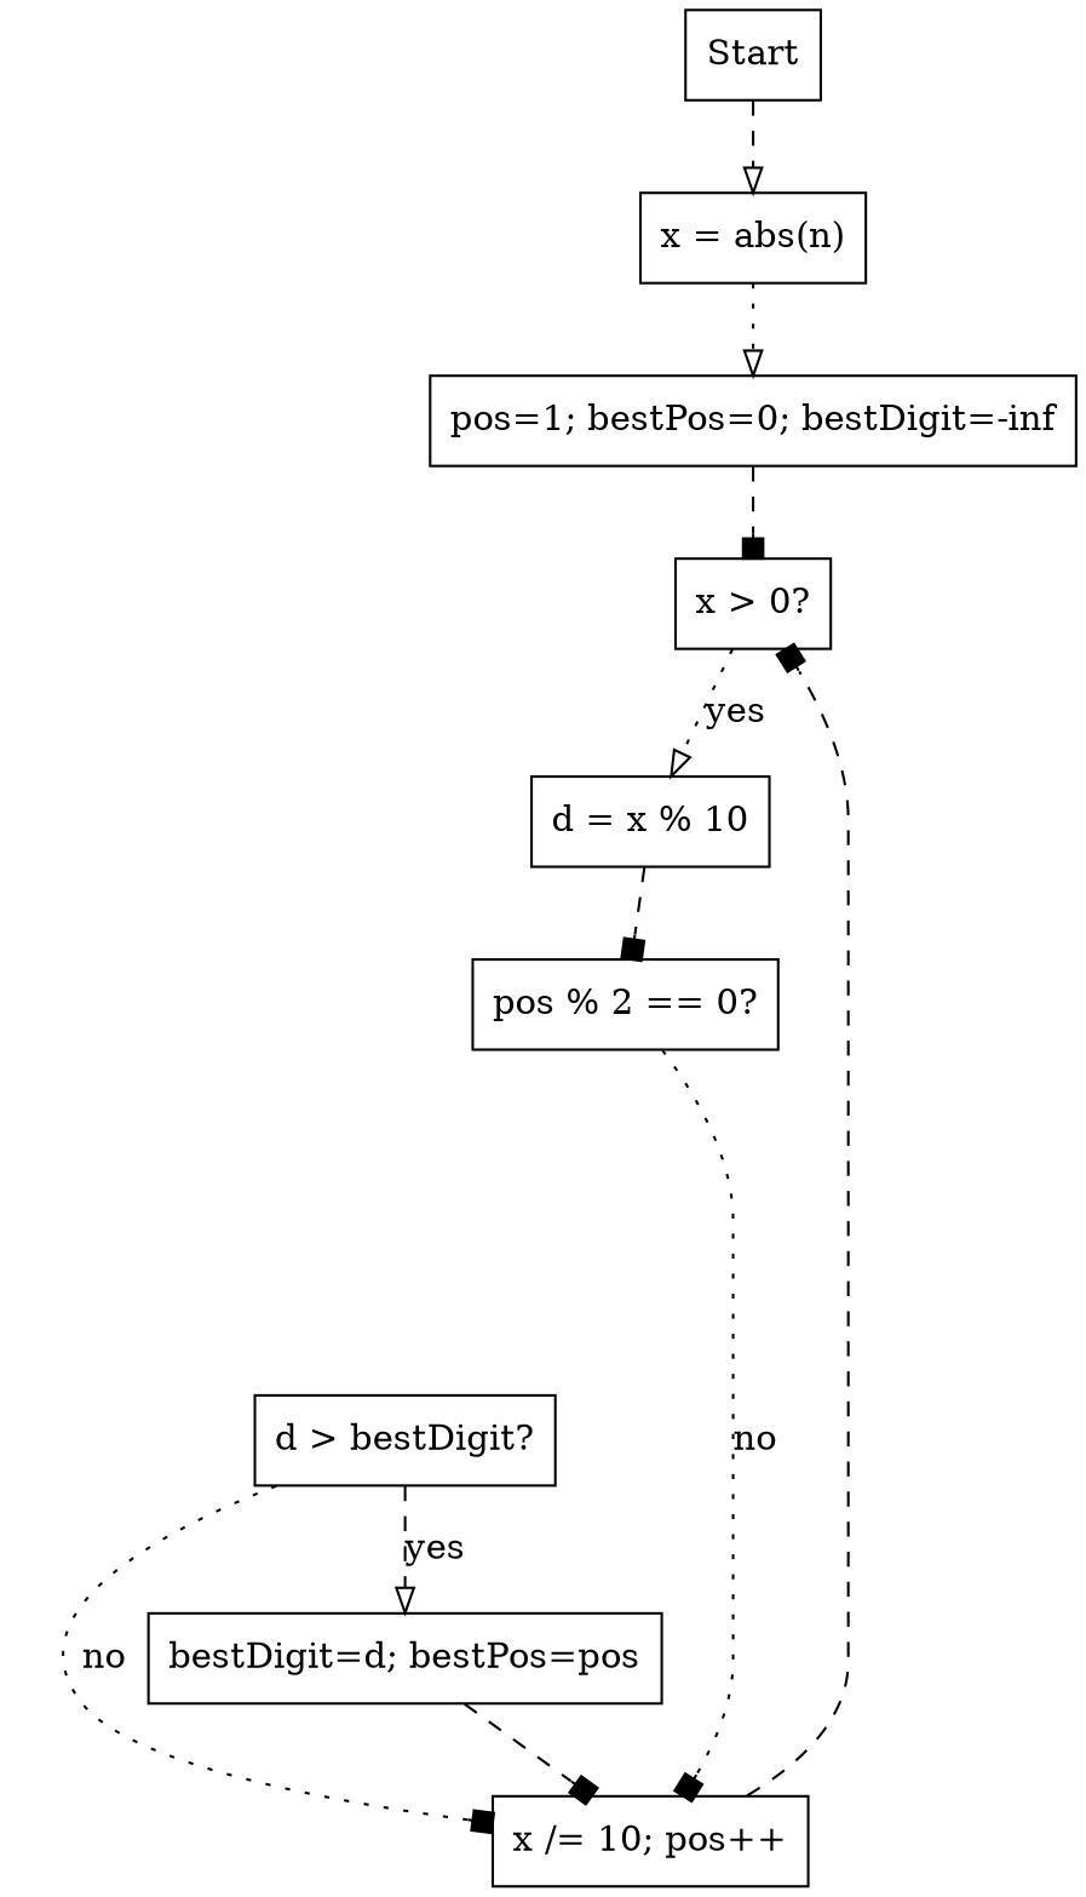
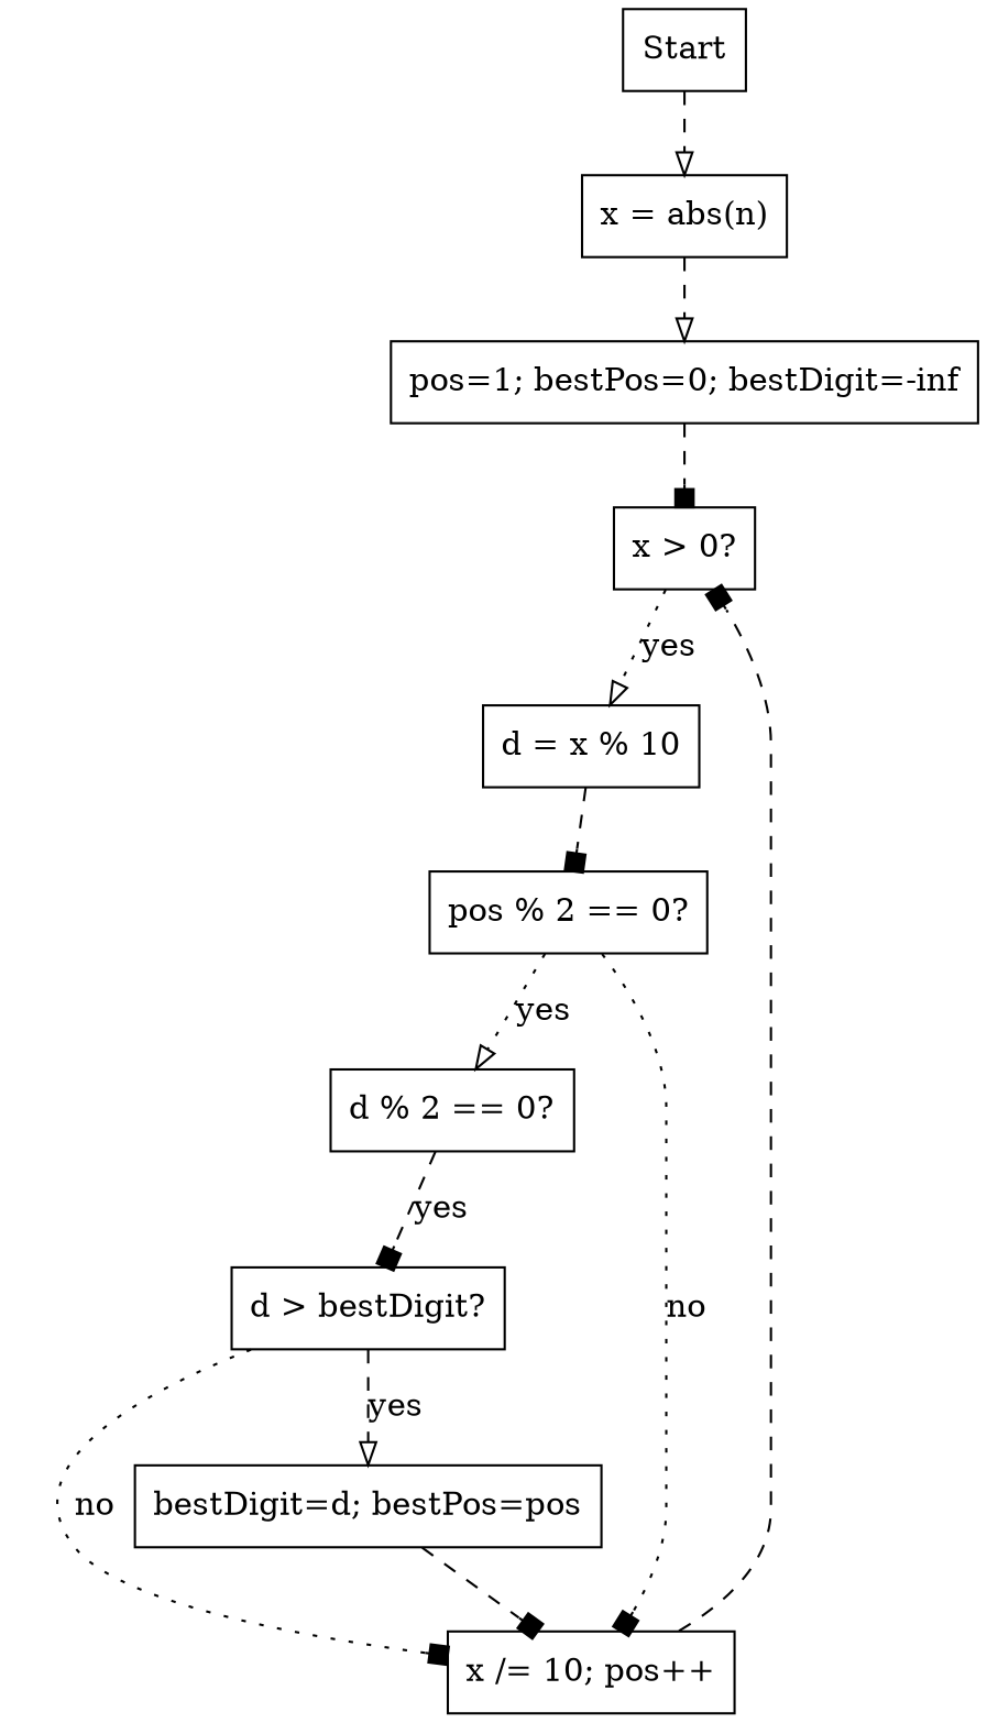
  digraph {
    node [shape=box]
    edge [arrowhead=box style=dashed]
    n1 [label=Start]
    n2 [label="x = abs(n)"]
    n3 [label="pos=1; bestPos=0; bestDigit=-inf"]
    n4 [label="x > 0?"]
    n5 [label="d = x % 10"]
    n6 [label="pos % 2 == 0?"]
+   n7 [label="d % 2 == 0?"]
    n8 [label="x /= 10; pos++"]
    n9 [label="d > bestDigit?"]
    n10 [label="bestDigit=d; bestPos=pos"]
    n1 -> n2 [arrowhead=onormal]
-   n2 -> n3 [arrowhead=onormal style=dotted]
+   n2 -> n3 [arrowhead=onormal]
    n3 -> n4
    n4 -> n5 [arrowhead=onormal label=yes style=dotted]
    n5 -> n6
+   n6 -> n7 [arrowhead=onormal label=yes style=dotted]
    n6 -> n8 [label=no style=dotted]
+   n7 -> n9 [label=yes]
    n8 -> n4
    n9 -> n8 [label=no style=dotted]
    n9 -> n10 [arrowhead=onormal label=yes]
    n10 -> n8
  }
